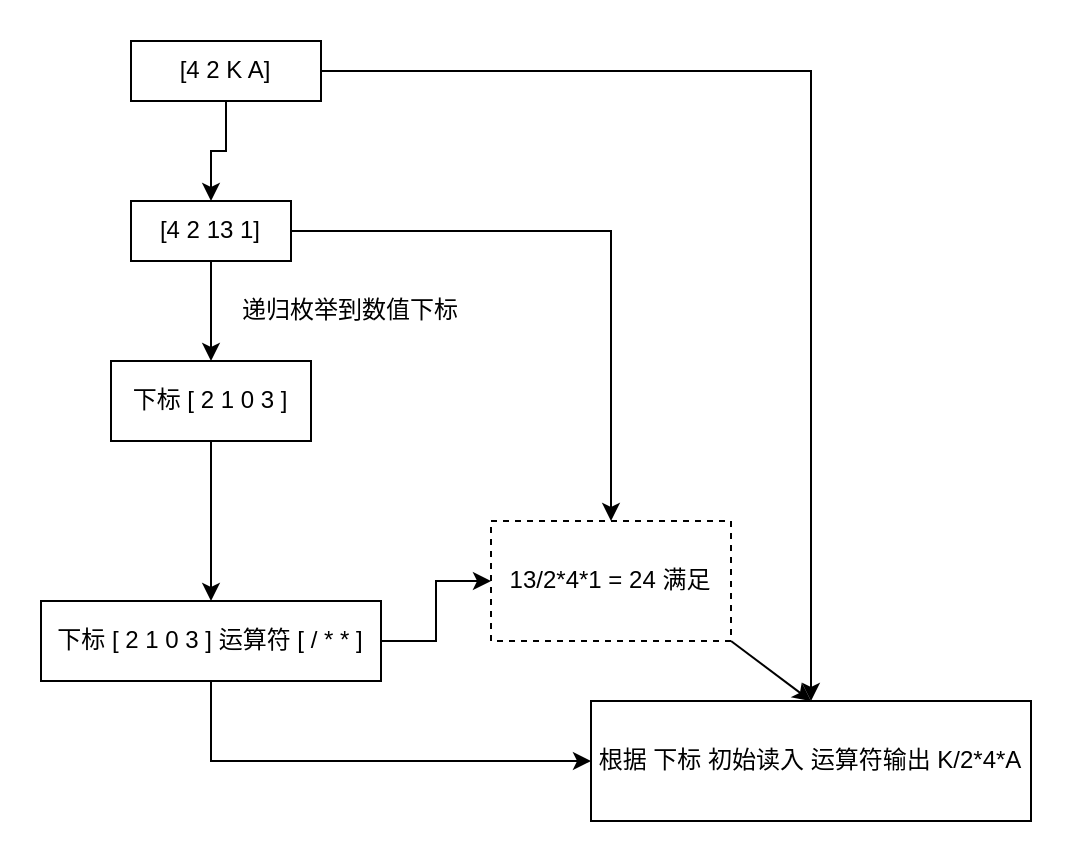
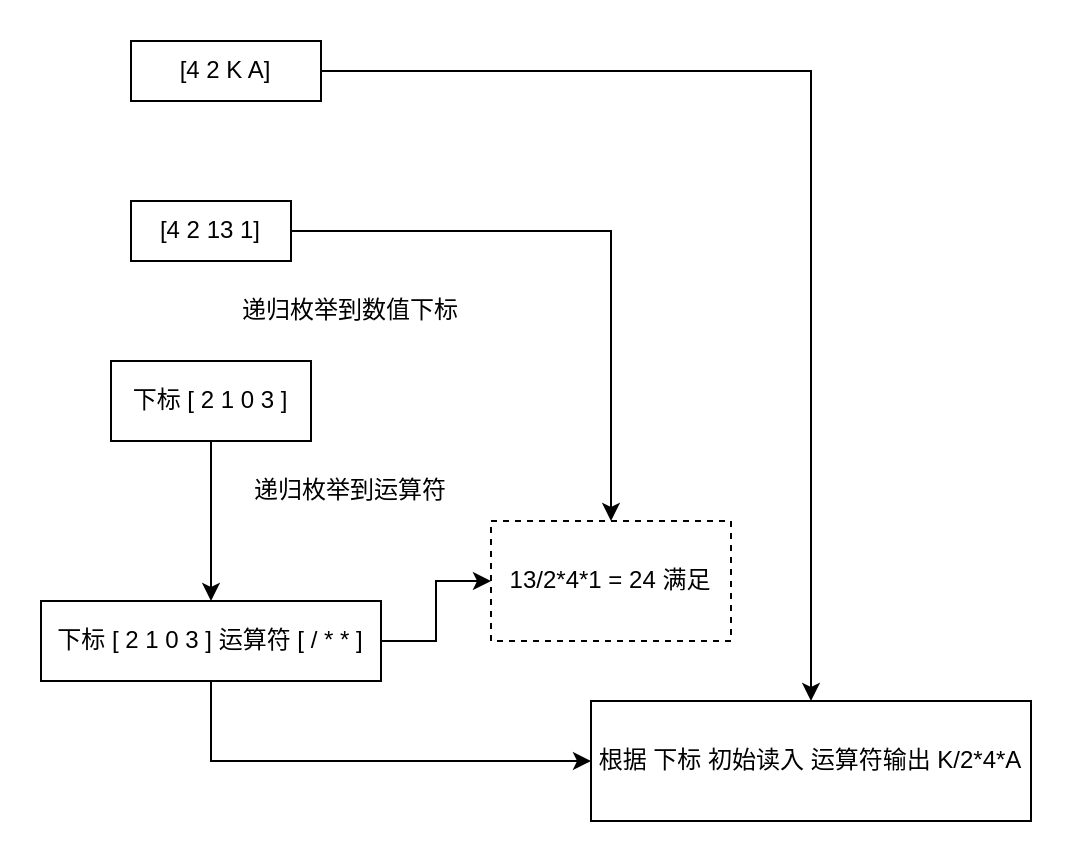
  <mxCell id="0" />
  <mxCell id="1" parent="0" />
- <mxCell id="2" value="" style="edgeStyle=orthogonalEdgeStyle;rounded=0;orthogonalLoop=1;jettySize=auto;html=1;" edge="1" parent="1" source="4" target="7"><mxGeometry relative="1" as="geometry" /></mxCell>
  <mxCell id="3" style="edgeStyle=orthogonalEdgeStyle;rounded=0;orthogonalLoop=1;jettySize=auto;html=1;exitX=1;exitY=0.5;exitDx=0;exitDy=0;entryX=0.5;entryY=0;entryDx=0;entryDy=0;" edge="1" parent="1" source="4" target="17"><mxGeometry relative="1" as="geometry"><mxPoint x="515" y="350" as="targetPoint" /></mxGeometry></mxCell>
  <mxCell id="4" value="[4 2 K A]" style="rounded=0;whiteSpace=wrap;html=1;" vertex="1" parent="1"><mxGeometry x="65" y="20" width="95" height="30" as="geometry" /></mxCell>
- <mxCell id="5" value="" style="edgeStyle=orthogonalEdgeStyle;rounded=0;orthogonalLoop=1;jettySize=auto;html=1;" edge="1" parent="1" source="7" target="9"><mxGeometry relative="1" as="geometry" /></mxCell>
  <mxCell id="6" style="edgeStyle=orthogonalEdgeStyle;rounded=0;orthogonalLoop=1;jettySize=auto;html=1;" edge="1" parent="1" source="7" target="16"><mxGeometry relative="1" as="geometry" /></mxCell>
  <mxCell id="7" value="[4 2 13 1]" style="rounded=0;whiteSpace=wrap;html=1;" vertex="1" parent="1"><mxGeometry x="65" y="100" width="80" height="30" as="geometry" /></mxCell>
  <mxCell id="8" value="" style="edgeStyle=orthogonalEdgeStyle;rounded=0;orthogonalLoop=1;jettySize=auto;html=1;" edge="1" parent="1" source="9" target="13"><mxGeometry relative="1" as="geometry" /></mxCell>
  <mxCell id="9" value="下标 [ 2 1 0 3 ]" style="rounded=0;whiteSpace=wrap;html=1;" vertex="1" parent="1"><mxGeometry x="55" y="180" width="100" height="40" as="geometry" /></mxCell>
  <mxCell id="10" value="递归枚举到数值下标" style="text;html=1;strokeColor=none;fillColor=none;align=center;verticalAlign=middle;whiteSpace=wrap;rounded=0;" vertex="1" parent="1"><mxGeometry x="115" y="140" width="120" height="30" as="geometry" /></mxCell>
  <mxCell id="11" value="" style="edgeStyle=orthogonalEdgeStyle;rounded=0;orthogonalLoop=1;jettySize=auto;html=1;" edge="1" parent="1" source="13" target="16"><mxGeometry relative="1" as="geometry" /></mxCell>
  <mxCell id="12" style="rounded=0;orthogonalLoop=1;jettySize=auto;html=1;entryX=0;entryY=0.5;entryDx=0;entryDy=0;exitX=0.5;exitY=1;exitDx=0;exitDy=0;edgeStyle=orthogonalEdgeStyle;" edge="1" parent="1" source="13" target="17"><mxGeometry relative="1" as="geometry"><mxPoint x="105" y="380" as="targetPoint" /></mxGeometry></mxCell>
  <mxCell id="13" value="下标 [ 2 1 0 3 ] 运算符 [ / * * ]" style="rounded=0;whiteSpace=wrap;html=1;" vertex="1" parent="1"><mxGeometry x="20" y="300" width="170" height="40" as="geometry" /></mxCell>
- <mxCell id="15" style="edgeStyle=none;rounded=0;orthogonalLoop=1;jettySize=auto;html=1;entryX=0.5;entryY=0;entryDx=0;entryDy=0;exitX=1;exitY=1;exitDx=0;exitDy=0;" edge="1" parent="1" source="16" target="17"><mxGeometry relative="1" as="geometry" /></mxCell>
+ <mxCell id="14" value="递归枚举到运算符" style="text;html=1;strokeColor=none;fillColor=none;align=center;verticalAlign=middle;whiteSpace=wrap;rounded=0;" vertex="1" parent="1"><mxGeometry x="115" y="230" width="120" height="30" as="geometry" /></mxCell>
  <mxCell id="16" value="13/2*4*1 = 24 满足" style="rounded=0;whiteSpace=wrap;html=1;dashed=1;" vertex="1" parent="1"><mxGeometry x="245" y="260" width="120" height="60" as="geometry" /></mxCell>
  <mxCell id="17" value="根据 下标 初始读入 运算符输出 K/2*4*A" style="rounded=0;whiteSpace=wrap;html=1;" vertex="1" parent="1"><mxGeometry x="295" y="350" width="220" height="60" as="geometry" /></mxCell>
